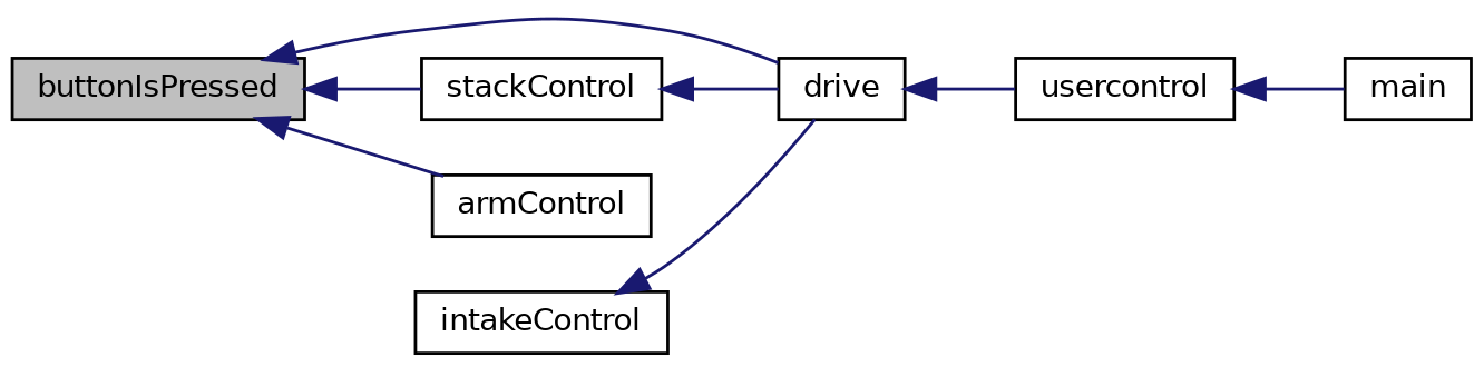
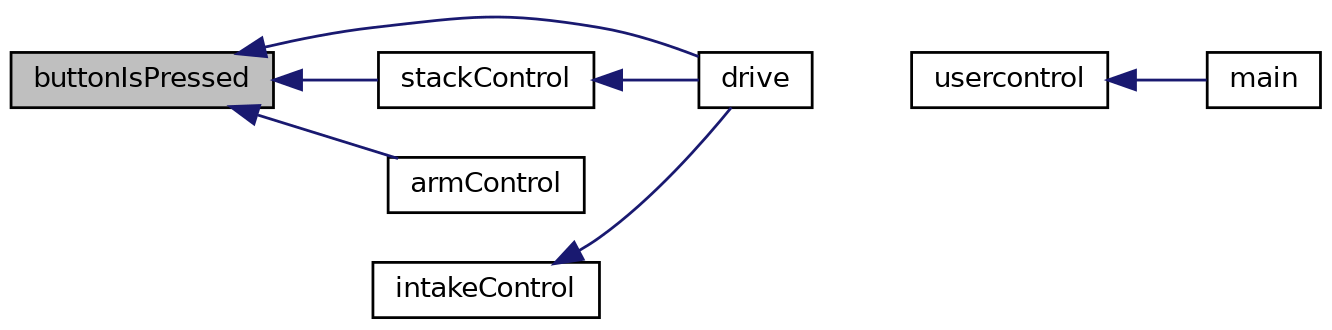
  digraph {
    rankdir=LR
    node [color=black fillcolor=white fontname=Helvetica fontsize=10 shape=record style=filled]
    edge [color=midnightblue dir=back fontname=Helvetica fontsize=10 labelfontname=Helvetica labelfontsize=10 style=solid]
    n1 [fillcolor=grey75 fontcolor=black height=0.2 label=buttonIsPressed width=0.4]
    n2 [height=0.2 label=drive width=0.4]
    n3 [height=0.2 label=stackControl width=0.4]
    n4 [height=0.2 label=armControl width=0.4]
    n5 [height=0.2 label=usercontrol width=0.4]
    n6 [height=0.2 label=intakeControl width=0.4]
    n7 [height=0.2 label=main width=0.4]
    n1 -> n2
    n1 -> n3
    n1 -> n4
-   n2 -> n5
    n3 -> n2
    n5 -> n7
    n6 -> n2
  }
